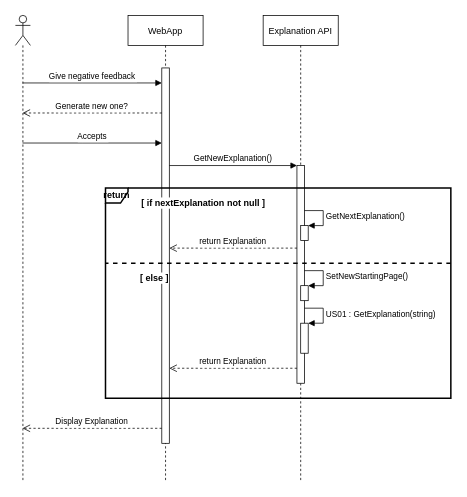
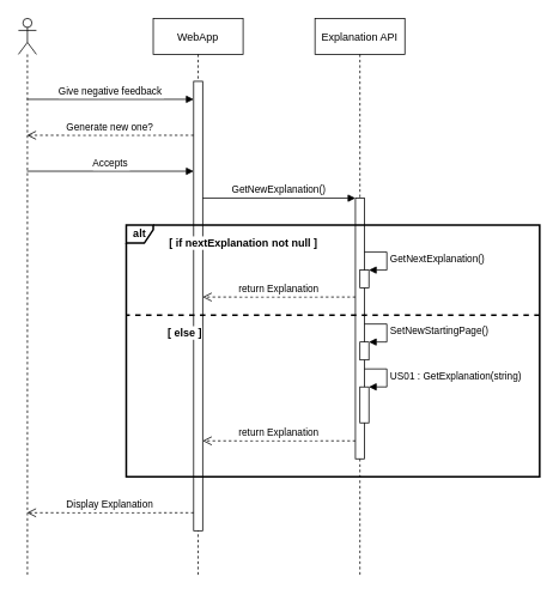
  <mxCell id="0" />
  <mxCell id="1" parent="0" />
  <mxCell id="2" value="WebApp" style="shape=umlLifeline;perimeter=lifelinePerimeter;container=1;collapsible=0;recursiveResize=0;rounded=0;shadow=0;strokeWidth=1;" parent="1" vertex="1"><mxGeometry x="170" y="20" width="100" height="620" as="geometry" /></mxCell>
  <mxCell id="3" value="" style="points=[];perimeter=orthogonalPerimeter;rounded=0;shadow=0;strokeWidth=1;" parent="2" vertex="1"><mxGeometry x="45" y="70" width="10" height="500" as="geometry" /></mxCell>
  <mxCell id="4" value="Explanation API" style="shape=umlLifeline;perimeter=lifelinePerimeter;container=1;collapsible=0;recursiveResize=0;rounded=0;shadow=0;strokeWidth=1;" parent="1" vertex="1"><mxGeometry x="350" y="20" width="100" height="620" as="geometry" /></mxCell>
  <mxCell id="5" value="" style="points=[];perimeter=orthogonalPerimeter;rounded=0;shadow=0;strokeWidth=1;" parent="4" vertex="1"><mxGeometry x="45" y="200" width="10" height="290" as="geometry" /></mxCell>
  <mxCell id="6" value="" style="html=1;points=[];perimeter=orthogonalPerimeter;" parent="4" vertex="1"><mxGeometry x="50" y="360" width="10" height="20" as="geometry" /></mxCell>
  <mxCell id="7" value="SetNewStartingPage()" style="edgeStyle=orthogonalEdgeStyle;html=1;align=left;spacingLeft=2;endArrow=block;rounded=0;entryX=1;entryY=0;" parent="4" target="6" edge="1"><mxGeometry relative="1" as="geometry"><mxPoint x="55" y="340" as="sourcePoint" /><Array as="points"><mxPoint x="80" y="340" /></Array></mxGeometry></mxCell>
  <mxCell id="8" value="return Explanation" style="verticalAlign=bottom;endArrow=open;dashed=1;endSize=8;shadow=0;strokeWidth=1;" parent="1" source="5" edge="1"><mxGeometry relative="1" as="geometry"><mxPoint x="225" y="330" as="targetPoint" /><Array as="points"><mxPoint x="350" y="330" /></Array></mxGeometry></mxCell>
  <mxCell id="9" value="GetNewExplanation()" style="verticalAlign=bottom;endArrow=block;entryX=0;entryY=0;shadow=0;strokeWidth=1;" parent="1" source="3" target="5" edge="1"><mxGeometry relative="1" as="geometry"><mxPoint x="225" y="260" as="sourcePoint" /></mxGeometry></mxCell>
  <mxCell id="10" value="" style="shape=umlLifeline;participant=umlActor;perimeter=lifelinePerimeter;whiteSpace=wrap;html=1;container=1;collapsible=0;recursiveResize=0;verticalAlign=top;spacingTop=36;outlineConnect=0;" parent="1" vertex="1"><mxGeometry x="20" y="20" width="20" height="620" as="geometry" /></mxCell>
  <mxCell id="11" value="Display Explanation" style="verticalAlign=bottom;endArrow=open;dashed=1;endSize=8;shadow=0;strokeWidth=1;" parent="1" source="3" target="10" edge="1"><mxGeometry relative="1" as="geometry"><mxPoint x="75" y="770" as="targetPoint" /><mxPoint x="140" y="770" as="sourcePoint" /><Array as="points"><mxPoint x="130" y="570" /></Array></mxGeometry></mxCell>
  <mxCell id="12" value="Give negative feedback" style="verticalAlign=bottom;endArrow=block;shadow=0;strokeWidth=1;" parent="1" source="10" target="3" edge="1"><mxGeometry relative="1" as="geometry"><mxPoint x="-20" y="120" as="sourcePoint" /><mxPoint x="140" y="120" as="targetPoint" /><Array as="points"><mxPoint x="120" y="110" /></Array></mxGeometry></mxCell>
  <mxCell id="13" value="Generate new one?" style="verticalAlign=bottom;endArrow=open;dashed=1;endSize=8;shadow=0;strokeWidth=1;" parent="1" source="3" target="10" edge="1"><mxGeometry relative="1" as="geometry"><mxPoint x="80" y="170" as="targetPoint" /><mxPoint x="180" y="160" as="sourcePoint" /><Array as="points"><mxPoint x="120" y="150" /></Array></mxGeometry></mxCell>
  <mxCell id="14" value="Accepts" style="verticalAlign=bottom;endArrow=block;shadow=0;strokeWidth=1;" parent="1" source="10" target="3" edge="1"><mxGeometry relative="1" as="geometry"><mxPoint x="50" y="210" as="sourcePoint" /><mxPoint x="190" y="210" as="targetPoint" /><Array as="points"><mxPoint x="120" y="190" /></Array></mxGeometry></mxCell>
  <mxCell id="15" value="" style="html=1;points=[];perimeter=orthogonalPerimeter;" parent="1" vertex="1"><mxGeometry x="400" y="300" width="10" height="20" as="geometry" /></mxCell>
  <mxCell id="16" value="GetNextExplanation()" style="edgeStyle=orthogonalEdgeStyle;html=1;align=left;spacingLeft=2;endArrow=block;rounded=0;entryX=1;entryY=0;" parent="1" target="15" edge="1"><mxGeometry relative="1" as="geometry"><mxPoint x="405" y="280" as="sourcePoint" /><Array as="points"><mxPoint x="430" y="280" /></Array></mxGeometry></mxCell>
  <mxCell id="17" value="" style="html=1;points=[];perimeter=orthogonalPerimeter;" parent="1" vertex="1"><mxGeometry x="400" y="430" width="10" height="40" as="geometry" /></mxCell>
  <mxCell id="18" value="US01 : GetExplanation(string)" style="edgeStyle=orthogonalEdgeStyle;html=1;align=left;spacingLeft=2;endArrow=block;rounded=0;entryX=1;entryY=0;" parent="1" target="17" edge="1"><mxGeometry relative="1" as="geometry"><mxPoint x="405" y="410" as="sourcePoint" /><Array as="points"><mxPoint x="430" y="410" /></Array></mxGeometry></mxCell>
  <mxCell id="19" value="return Explanation" style="verticalAlign=bottom;endArrow=open;dashed=1;endSize=8;shadow=0;strokeWidth=1;" parent="1" source="5" edge="1"><mxGeometry relative="1" as="geometry"><mxPoint x="225" y="490" as="targetPoint" /><mxPoint x="380" y="490" as="sourcePoint" /><Array as="points"><mxPoint x="355" y="490" /></Array></mxGeometry></mxCell>
  <mxCell id="20" value="" style="verticalAlign=bottom;endArrow=none;dashed=1;endSize=8;shadow=0;strokeWidth=2;endFill=0;" parent="1" edge="1"><mxGeometry relative="1" as="geometry"><mxPoint x="140" y="350" as="targetPoint" /><mxPoint x="600" y="350" as="sourcePoint" /><Array as="points"><mxPoint x="198.5" y="350" /></Array></mxGeometry></mxCell>
  <mxCell id="21" value="[ if nextExplanation not null ]" style="text;html=1;align=center;verticalAlign=middle;resizable=0;points=[];autosize=1;fontStyle=1;labelBackgroundColor=#ffffff;" parent="1" vertex="1"><mxGeometry x="180" y="260" width="180" height="20" as="geometry" /></mxCell>
  <mxCell id="22" value="[ else ]" style="text;html=1;align=center;verticalAlign=middle;resizable=0;points=[];autosize=1;labelBackgroundColor=#ffffff;fontStyle=1" parent="1" vertex="1"><mxGeometry x="180" y="360" width="50" height="20" as="geometry" /></mxCell>
- <mxCell id="23" value="return" style="shape=umlFrame;whiteSpace=wrap;html=1;width=30;height=20;fontStyle=1;strokeWidth=2;" parent="1" vertex="1"><mxGeometry x="140" y="250" width="460" height="280" as="geometry" /></mxCell>
+ <mxCell id="23" value="alt" style="shape=umlFrame;whiteSpace=wrap;html=1;width=30;height=20;fontStyle=1;strokeWidth=2;" parent="1" vertex="1"><mxGeometry x="140" y="250" width="460" height="280" as="geometry" /></mxCell>
